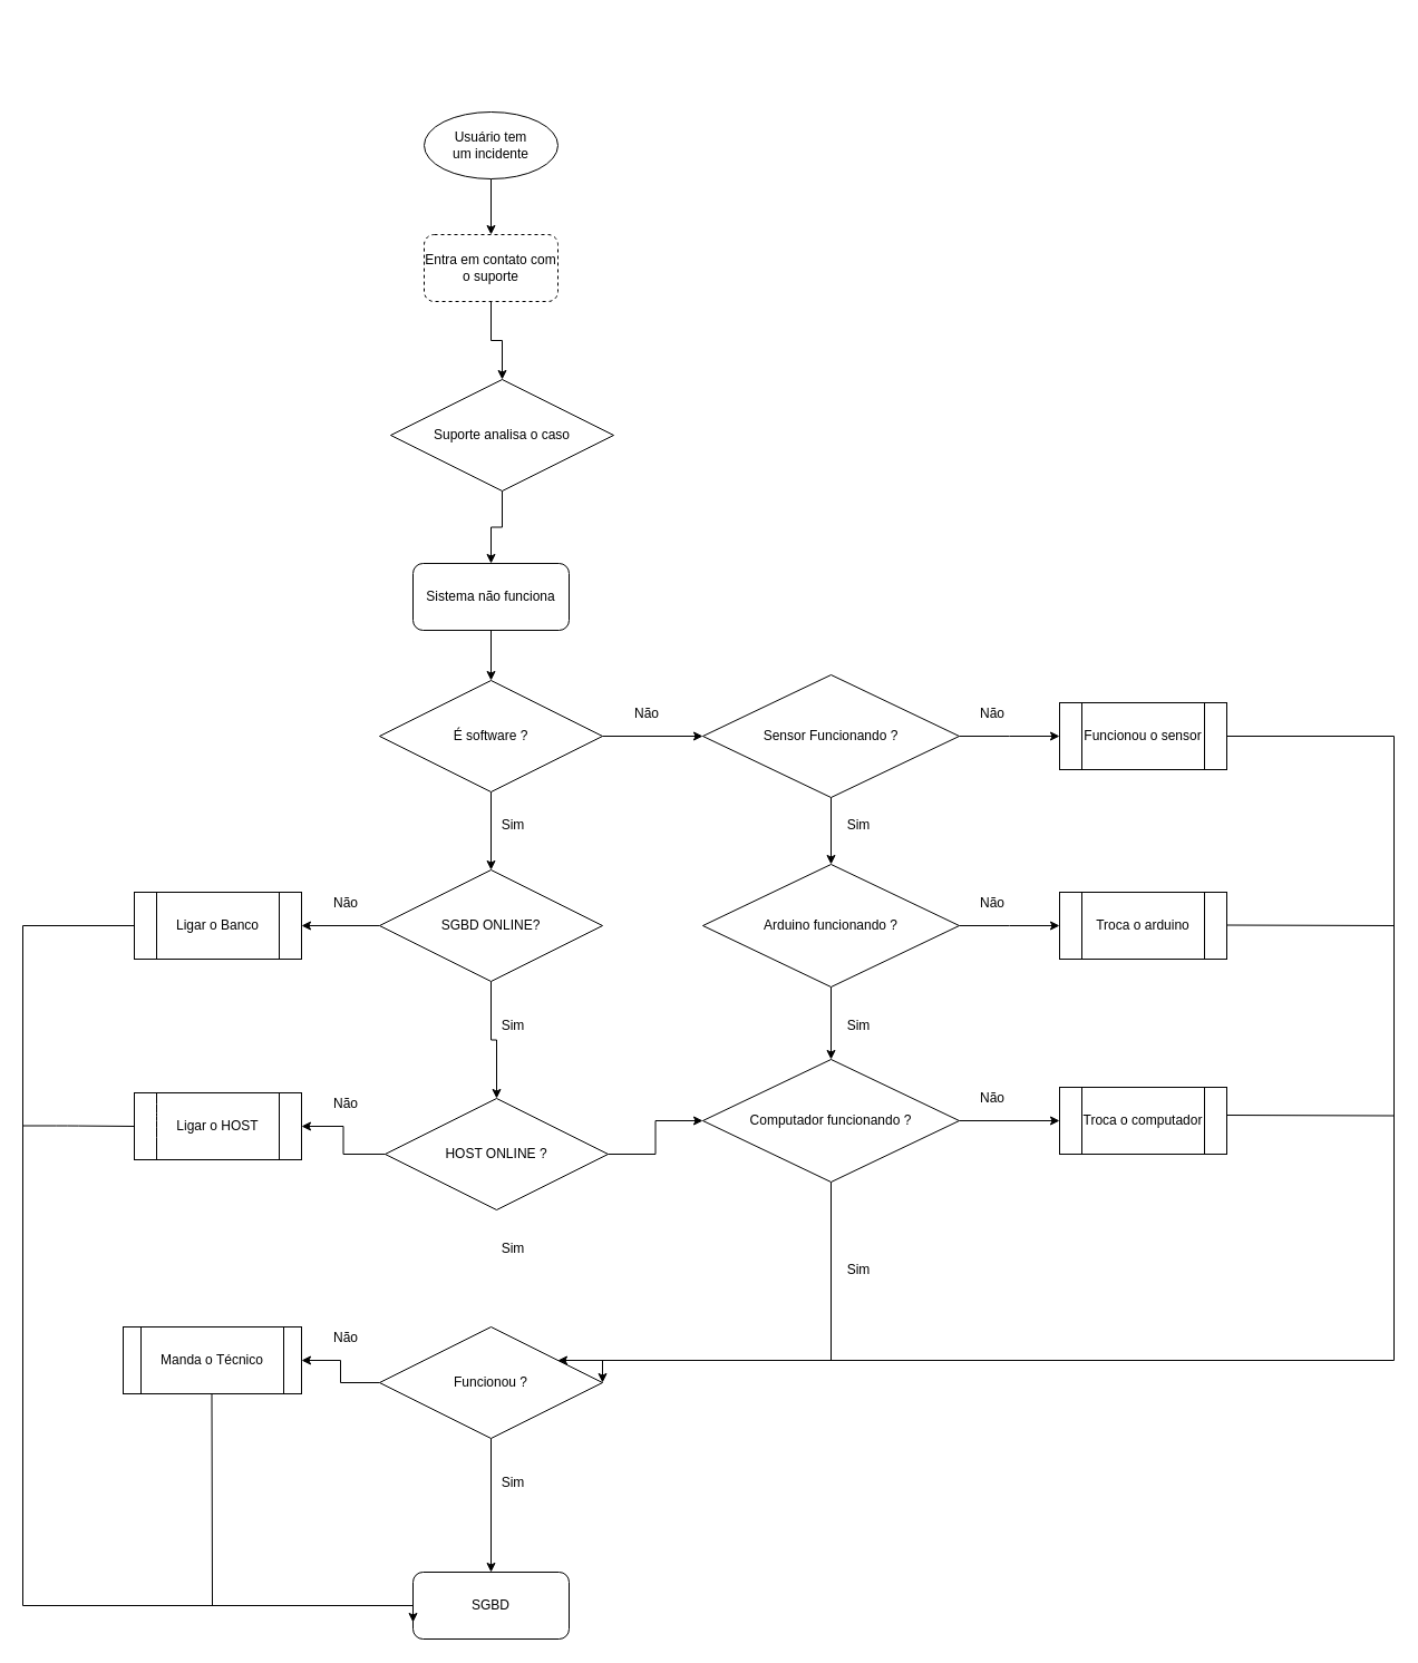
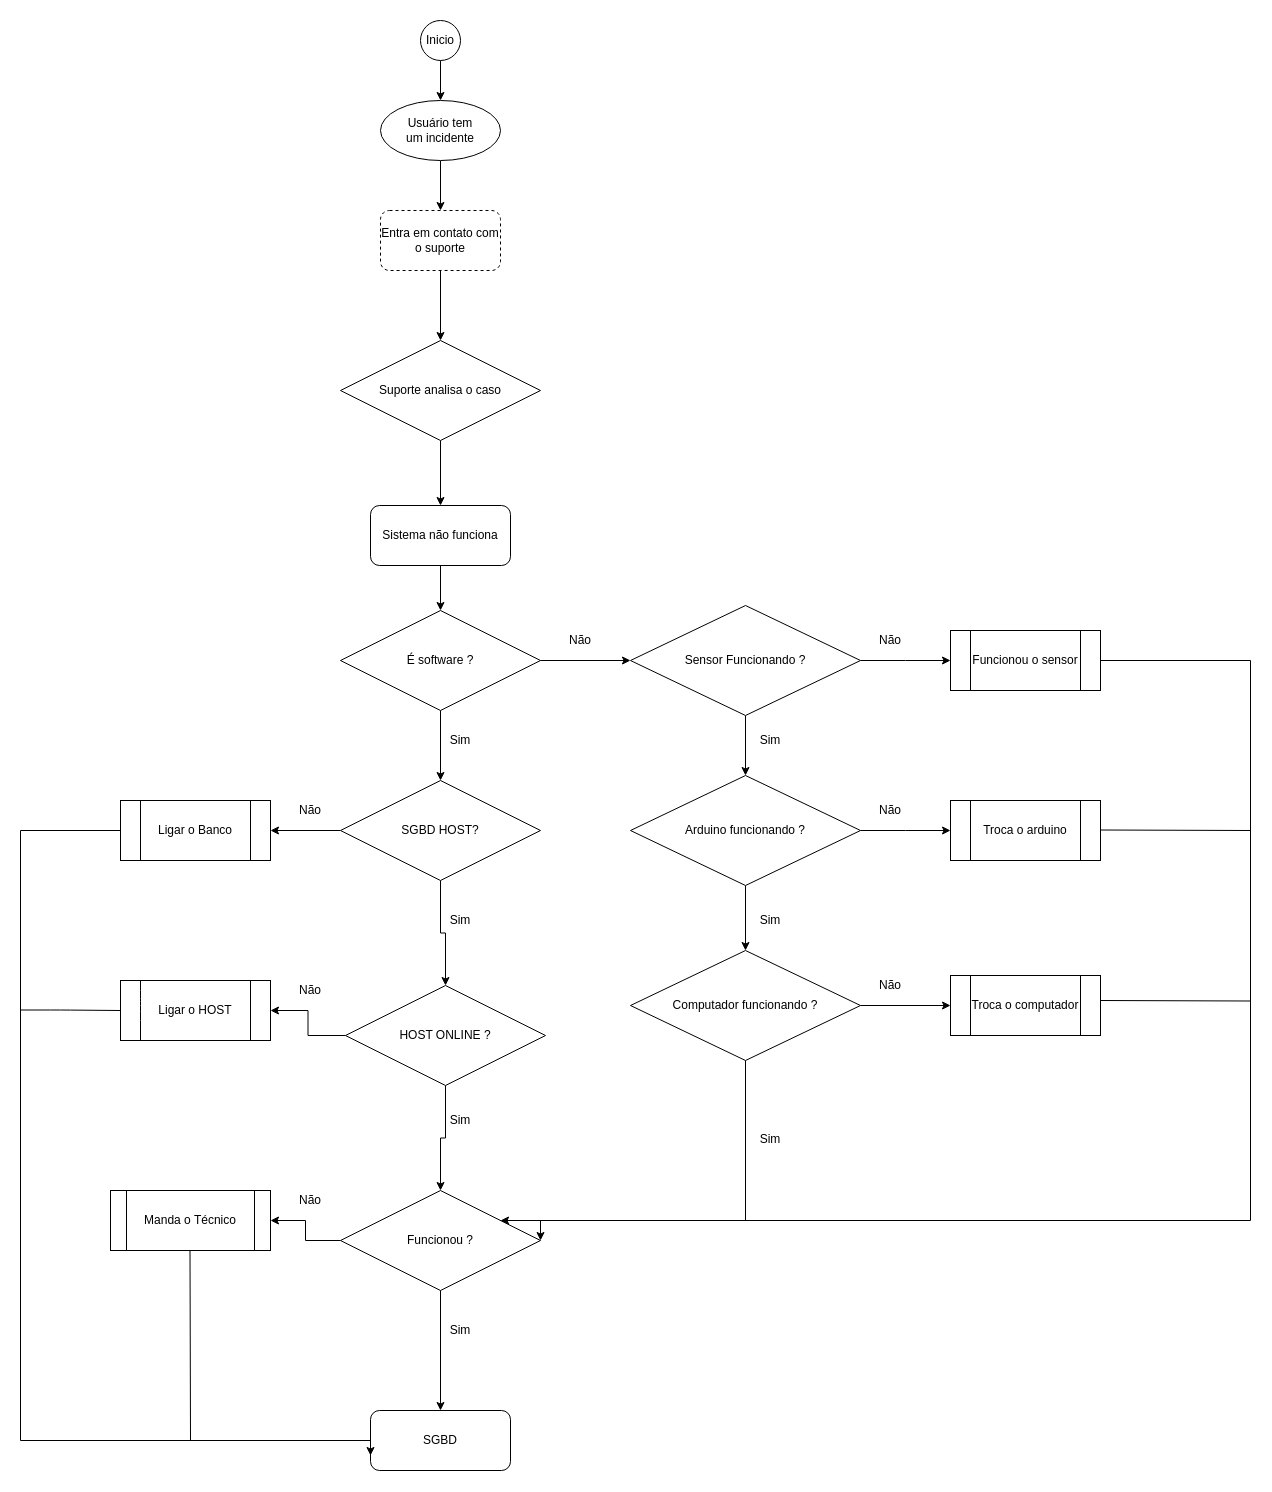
  <mxCell id="0" />
  <mxCell id="1" parent="0" />
+ <mxCell id="2" style="edgeStyle=orthogonalEdgeStyle;rounded=0;orthogonalLoop=1;jettySize=auto;html=1;entryX=0.5;entryY=0;entryDx=0;entryDy=0;" parent="1" source="3" target="5" edge="1"><mxGeometry relative="1" as="geometry" /></mxCell>
+ <mxCell id="3" value="Inicio" style="ellipse;whiteSpace=wrap;html=1;aspect=fixed;" parent="1" vertex="1"><mxGeometry x="420" y="20" width="40" height="40" as="geometry" /></mxCell>
  <mxCell id="4" style="edgeStyle=orthogonalEdgeStyle;rounded=0;orthogonalLoop=1;jettySize=auto;html=1;" parent="1" source="5" target="7" edge="1"><mxGeometry relative="1" as="geometry" /></mxCell>
  <mxCell id="5" value="Usuário tem um&amp;nbsp;incidente" style="ellipse;whiteSpace=wrap;html=1;" parent="1" vertex="1"><mxGeometry x="380" y="100" width="120" height="60" as="geometry" /></mxCell>
  <mxCell id="6" style="edgeStyle=orthogonalEdgeStyle;rounded=0;orthogonalLoop=1;jettySize=auto;html=1;" parent="1" source="7" target="9" edge="1"><mxGeometry relative="1" as="geometry" /></mxCell>
  <mxCell id="7" value="Entra em contato com o suporte" style="rounded=1;whiteSpace=wrap;html=1;dashed=1;" parent="1" vertex="1"><mxGeometry x="380" y="210" width="120" height="60" as="geometry" /></mxCell>
  <mxCell id="8" style="edgeStyle=orthogonalEdgeStyle;rounded=0;orthogonalLoop=1;jettySize=auto;html=1;" parent="1" source="9" target="11" edge="1"><mxGeometry relative="1" as="geometry" /></mxCell>
- <mxCell id="9" value="Suporte analisa o caso" style="rhombus;whiteSpace=wrap;html=1;" parent="1" vertex="1"><mxGeometry x="350" y="340" width="200" height="100" as="geometry" /></mxCell>
+ <mxCell id="9" value="Suporte analisa o caso" style="rhombus;whiteSpace=wrap;html=1;" parent="1" vertex="1"><mxGeometry x="340" y="340" width="200" height="100" as="geometry" /></mxCell>
  <mxCell id="10" style="edgeStyle=orthogonalEdgeStyle;rounded=0;orthogonalLoop=1;jettySize=auto;html=1;entryX=0.5;entryY=0;entryDx=0;entryDy=0;" parent="1" source="11" target="14" edge="1"><mxGeometry relative="1" as="geometry" /></mxCell>
  <mxCell id="11" value="Sistema não funciona" style="rounded=1;whiteSpace=wrap;html=1;" parent="1" vertex="1"><mxGeometry x="370" y="505" width="140" height="60" as="geometry" /></mxCell>
  <mxCell id="12" style="edgeStyle=orthogonalEdgeStyle;rounded=0;orthogonalLoop=1;jettySize=auto;html=1;entryX=0;entryY=0.5;entryDx=0;entryDy=0;" parent="1" source="14" target="20" edge="1"><mxGeometry relative="1" as="geometry" /></mxCell>
  <mxCell id="13" style="edgeStyle=orthogonalEdgeStyle;rounded=0;orthogonalLoop=1;jettySize=auto;html=1;" parent="1" source="14" target="17" edge="1"><mxGeometry relative="1" as="geometry" /></mxCell>
  <mxCell id="14" value="É software ?" style="rhombus;whiteSpace=wrap;html=1;" parent="1" vertex="1"><mxGeometry x="340" y="610" width="200" height="100" as="geometry" /></mxCell>
  <mxCell id="15" style="edgeStyle=orthogonalEdgeStyle;rounded=0;orthogonalLoop=1;jettySize=auto;html=1;entryX=1;entryY=0.5;entryDx=0;entryDy=0;" parent="1" source="17" edge="1"><mxGeometry relative="1" as="geometry"><mxPoint x="270" y="830" as="targetPoint" /></mxGeometry></mxCell>
  <mxCell id="16" style="edgeStyle=orthogonalEdgeStyle;rounded=0;orthogonalLoop=1;jettySize=auto;html=1;exitX=0.5;exitY=1;exitDx=0;exitDy=0;entryX=0.5;entryY=0;entryDx=0;entryDy=0;" parent="1" source="17" target="42" edge="1"><mxGeometry relative="1" as="geometry" /></mxCell>
- <mxCell id="17" value="SGBD ONLINE?" style="rhombus;whiteSpace=wrap;html=1;" parent="1" vertex="1"><mxGeometry x="340" y="780" width="200" height="100" as="geometry" /></mxCell>
+ <mxCell id="17" value="SGBD HOST?" style="rhombus;whiteSpace=wrap;html=1;" parent="1" vertex="1"><mxGeometry x="340" y="780" width="200" height="100" as="geometry" /></mxCell>
  <mxCell id="18" style="edgeStyle=orthogonalEdgeStyle;rounded=0;orthogonalLoop=1;jettySize=auto;html=1;" parent="1" source="20" target="25" edge="1"><mxGeometry relative="1" as="geometry" /></mxCell>
  <mxCell id="19" style="edgeStyle=orthogonalEdgeStyle;rounded=0;orthogonalLoop=1;jettySize=auto;html=1;entryX=0;entryY=0.5;entryDx=0;entryDy=0;" parent="1" source="20" edge="1"><mxGeometry relative="1" as="geometry"><mxPoint x="950" y="660" as="targetPoint" /></mxGeometry></mxCell>
  <mxCell id="20" value="Sensor Funcionando ?" style="rhombus;whiteSpace=wrap;html=1;" parent="1" vertex="1"><mxGeometry x="630" y="605" width="230" height="110" as="geometry" /></mxCell>
  <mxCell id="21" value="Não" style="text;html=1;strokeColor=none;fillColor=none;align=center;verticalAlign=middle;whiteSpace=wrap;rounded=0;" parent="1" vertex="1"><mxGeometry x="560" y="630" width="40" height="20" as="geometry" /></mxCell>
  <mxCell id="22" value="Sim" style="text;html=1;strokeColor=none;fillColor=none;align=center;verticalAlign=middle;whiteSpace=wrap;rounded=0;" parent="1" vertex="1"><mxGeometry x="750" y="730" width="40" height="20" as="geometry" /></mxCell>
  <mxCell id="23" style="edgeStyle=orthogonalEdgeStyle;rounded=0;orthogonalLoop=1;jettySize=auto;html=1;exitX=1;exitY=0.5;exitDx=0;exitDy=0;entryX=0;entryY=0.5;entryDx=0;entryDy=0;" parent="1" source="25" edge="1"><mxGeometry relative="1" as="geometry"><mxPoint x="950" y="830" as="targetPoint" /></mxGeometry></mxCell>
  <mxCell id="24" style="edgeStyle=orthogonalEdgeStyle;rounded=0;orthogonalLoop=1;jettySize=auto;html=1;" parent="1" source="25" target="51" edge="1"><mxGeometry relative="1" as="geometry" /></mxCell>
  <mxCell id="25" value="Arduino funcionando ?" style="rhombus;whiteSpace=wrap;html=1;" parent="1" vertex="1"><mxGeometry x="630" y="775" width="230" height="110" as="geometry" /></mxCell>
  <mxCell id="26" value="Não" style="text;html=1;strokeColor=none;fillColor=none;align=center;verticalAlign=middle;whiteSpace=wrap;rounded=0;" parent="1" vertex="1"><mxGeometry x="870" y="630" width="40" height="20" as="geometry" /></mxCell>
  <mxCell id="27" style="edgeStyle=orthogonalEdgeStyle;rounded=0;orthogonalLoop=1;jettySize=auto;html=1;" parent="1" source="28" target="35" edge="1"><mxGeometry relative="1" as="geometry"><mxPoint x="1220" y="660" as="targetPoint" /><Array as="points"><mxPoint x="1250" y="660" /><mxPoint x="1250" y="1220" /></Array></mxGeometry></mxCell>
  <mxCell id="28" value="Funcionou o sensor" style="rounded=0;whiteSpace=wrap;html=1;" parent="1" vertex="1"><mxGeometry x="950" y="630" width="150" height="60" as="geometry" /></mxCell>
  <mxCell id="29" value="" style="endArrow=none;html=1;" parent="1" edge="1"><mxGeometry width="50" height="50" relative="1" as="geometry"><mxPoint x="970" y="690" as="sourcePoint" /><mxPoint x="970" y="630" as="targetPoint" /></mxGeometry></mxCell>
  <mxCell id="30" value="" style="endArrow=none;html=1;" parent="1" edge="1"><mxGeometry width="50" height="50" relative="1" as="geometry"><mxPoint x="1080" y="690" as="sourcePoint" /><mxPoint x="1080" y="630" as="targetPoint" /></mxGeometry></mxCell>
  <mxCell id="31" value="Não" style="text;html=1;strokeColor=none;fillColor=none;align=center;verticalAlign=middle;whiteSpace=wrap;rounded=0;" parent="1" vertex="1"><mxGeometry x="870" y="800" width="40" height="20" as="geometry" /></mxCell>
  <mxCell id="32" value="Sim" style="text;html=1;strokeColor=none;fillColor=none;align=center;verticalAlign=middle;whiteSpace=wrap;rounded=0;" parent="1" vertex="1"><mxGeometry x="440" y="730" width="40" height="20" as="geometry" /></mxCell>
  <mxCell id="33" style="edgeStyle=orthogonalEdgeStyle;rounded=0;orthogonalLoop=1;jettySize=auto;html=1;" parent="1" source="35" target="36" edge="1"><mxGeometry relative="1" as="geometry" /></mxCell>
  <mxCell id="34" style="edgeStyle=orthogonalEdgeStyle;rounded=0;orthogonalLoop=1;jettySize=auto;html=1;entryX=1;entryY=0.5;entryDx=0;entryDy=0;" parent="1" source="35" target="67" edge="1"><mxGeometry relative="1" as="geometry" /></mxCell>
  <mxCell id="35" value="Funcionou ?" style="rhombus;whiteSpace=wrap;html=1;" parent="1" vertex="1"><mxGeometry x="340" y="1190" width="200" height="100" as="geometry" /></mxCell>
  <mxCell id="36" value="SGBD" style="rounded=1;whiteSpace=wrap;html=1;" parent="1" vertex="1"><mxGeometry x="370" y="1410" width="140" height="60" as="geometry" /></mxCell>
  <mxCell id="37" value="Troca o arduino" style="rounded=0;whiteSpace=wrap;html=1;" parent="1" vertex="1"><mxGeometry x="950" y="800" width="150" height="60" as="geometry" /></mxCell>
  <mxCell id="38" value="" style="endArrow=none;html=1;" parent="1" edge="1"><mxGeometry width="50" height="50" relative="1" as="geometry"><mxPoint x="970" y="860" as="sourcePoint" /><mxPoint x="970" y="800" as="targetPoint" /></mxGeometry></mxCell>
  <mxCell id="39" value="" style="endArrow=none;html=1;" parent="1" edge="1"><mxGeometry width="50" height="50" relative="1" as="geometry"><mxPoint x="1080" y="860" as="sourcePoint" /><mxPoint x="1080" y="800" as="targetPoint" /></mxGeometry></mxCell>
  <mxCell id="40" style="edgeStyle=orthogonalEdgeStyle;rounded=0;orthogonalLoop=1;jettySize=auto;html=1;entryX=1;entryY=0.5;entryDx=0;entryDy=0;" parent="1" source="42" target="57" edge="1"><mxGeometry relative="1" as="geometry" /></mxCell>
- <mxCell id="41" style="edgeStyle=orthogonalEdgeStyle;rounded=0;orthogonalLoop=1;jettySize=auto;html=1;" parent="1" source="42" target="51" edge="1"><mxGeometry relative="1" as="geometry" /></mxCell>
+ <mxCell id="41" style="edgeStyle=orthogonalEdgeStyle;rounded=0;orthogonalLoop=1;jettySize=auto;html=1;" parent="1" source="42" target="35" edge="1"><mxGeometry relative="1" as="geometry" /></mxCell>
  <mxCell id="42" value="HOST ONLINE ?" style="rhombus;whiteSpace=wrap;html=1;" parent="1" vertex="1"><mxGeometry x="345" y="985" width="200" height="100" as="geometry" /></mxCell>
  <mxCell id="43" value="Sim" style="text;html=1;strokeColor=none;fillColor=none;align=center;verticalAlign=middle;whiteSpace=wrap;rounded=0;" parent="1" vertex="1"><mxGeometry x="440" y="910" width="40" height="20" as="geometry" /></mxCell>
  <mxCell id="44" style="edgeStyle=orthogonalEdgeStyle;rounded=0;orthogonalLoop=1;jettySize=auto;html=1;entryX=0;entryY=0.75;entryDx=0;entryDy=0;" parent="1" source="45" target="36" edge="1"><mxGeometry relative="1" as="geometry"><Array as="points"><mxPoint x="20" y="830" /><mxPoint x="20" y="1440" /><mxPoint x="370" y="1440" /></Array></mxGeometry></mxCell>
  <mxCell id="45" value="Ligar o Banco" style="rounded=0;whiteSpace=wrap;html=1;" parent="1" vertex="1"><mxGeometry x="120" y="800" width="150" height="60" as="geometry" /></mxCell>
  <mxCell id="46" value="" style="endArrow=none;html=1;" parent="1" edge="1"><mxGeometry width="50" height="50" relative="1" as="geometry"><mxPoint x="140" y="860" as="sourcePoint" /><mxPoint x="140" y="800" as="targetPoint" /></mxGeometry></mxCell>
  <mxCell id="47" value="" style="endArrow=none;html=1;" parent="1" edge="1"><mxGeometry width="50" height="50" relative="1" as="geometry"><mxPoint x="250" y="860" as="sourcePoint" /><mxPoint x="250" y="800" as="targetPoint" /></mxGeometry></mxCell>
  <mxCell id="48" value="Não" style="text;html=1;strokeColor=none;fillColor=none;align=center;verticalAlign=middle;whiteSpace=wrap;rounded=0;" parent="1" vertex="1"><mxGeometry x="290" y="800" width="40" height="20" as="geometry" /></mxCell>
  <mxCell id="49" style="edgeStyle=orthogonalEdgeStyle;rounded=0;orthogonalLoop=1;jettySize=auto;html=1;exitX=1;exitY=0.5;exitDx=0;exitDy=0;entryX=0;entryY=0.5;entryDx=0;entryDy=0;" parent="1" source="51" target="52" edge="1"><mxGeometry relative="1" as="geometry" /></mxCell>
  <mxCell id="50" style="edgeStyle=orthogonalEdgeStyle;rounded=0;orthogonalLoop=1;jettySize=auto;html=1;entryX=1;entryY=0.5;entryDx=0;entryDy=0;" parent="1" source="51" target="35" edge="1"><mxGeometry relative="1" as="geometry"><Array as="points"><mxPoint x="745" y="1220" /></Array></mxGeometry></mxCell>
  <mxCell id="51" value="Computador funcionando ?" style="rhombus;whiteSpace=wrap;html=1;" parent="1" vertex="1"><mxGeometry x="630" y="950" width="230" height="110" as="geometry" /></mxCell>
  <mxCell id="52" value="Troca o computador" style="rounded=0;whiteSpace=wrap;html=1;" parent="1" vertex="1"><mxGeometry x="950" y="975" width="150" height="60" as="geometry" /></mxCell>
  <mxCell id="53" value="" style="endArrow=none;html=1;" parent="1" edge="1"><mxGeometry width="50" height="50" relative="1" as="geometry"><mxPoint x="970" y="1035" as="sourcePoint" /><mxPoint x="970" y="975" as="targetPoint" /></mxGeometry></mxCell>
  <mxCell id="54" value="" style="endArrow=none;html=1;" parent="1" edge="1"><mxGeometry width="50" height="50" relative="1" as="geometry"><mxPoint x="1080" y="1035" as="sourcePoint" /><mxPoint x="1080" y="975" as="targetPoint" /></mxGeometry></mxCell>
  <mxCell id="55" value="Não" style="text;html=1;strokeColor=none;fillColor=none;align=center;verticalAlign=middle;whiteSpace=wrap;rounded=0;" parent="1" vertex="1"><mxGeometry x="870" y="975" width="40" height="20" as="geometry" /></mxCell>
  <mxCell id="56" value="Sim" style="text;html=1;strokeColor=none;fillColor=none;align=center;verticalAlign=middle;whiteSpace=wrap;rounded=0;" parent="1" vertex="1"><mxGeometry x="750" y="910" width="40" height="20" as="geometry" /></mxCell>
  <mxCell id="57" value="Ligar o HOST" style="rounded=0;whiteSpace=wrap;html=1;" parent="1" vertex="1"><mxGeometry x="120" y="980" width="150" height="60" as="geometry" /></mxCell>
  <mxCell id="58" value="" style="endArrow=none;html=1;" parent="1" edge="1"><mxGeometry width="50" height="50" relative="1" as="geometry"><mxPoint x="140" y="1040" as="sourcePoint" /><mxPoint x="140" y="980" as="targetPoint" /><Array as="points"><mxPoint x="140" y="1010" /><mxPoint x="140" y="1000" /></Array></mxGeometry></mxCell>
  <mxCell id="59" value="" style="endArrow=none;html=1;" parent="1" edge="1"><mxGeometry width="50" height="50" relative="1" as="geometry"><mxPoint x="250" y="1040" as="sourcePoint" /><mxPoint x="250" y="980" as="targetPoint" /></mxGeometry></mxCell>
  <mxCell id="60" value="Não" style="text;html=1;strokeColor=none;fillColor=none;align=center;verticalAlign=middle;whiteSpace=wrap;rounded=0;" parent="1" vertex="1"><mxGeometry x="290" y="980" width="40" height="20" as="geometry" /></mxCell>
  <mxCell id="61" value="Sim" style="text;html=1;strokeColor=none;fillColor=none;align=center;verticalAlign=middle;whiteSpace=wrap;rounded=0;" parent="1" vertex="1"><mxGeometry x="440" y="1110" width="40" height="20" as="geometry" /></mxCell>
  <mxCell id="62" value="" style="endArrow=none;html=1;entryX=0;entryY=0.5;entryDx=0;entryDy=0;" parent="1" target="57" edge="1"><mxGeometry width="50" height="50" relative="1" as="geometry"><mxPoint x="20" y="1009.5" as="sourcePoint" /><mxPoint x="90" y="1009.5" as="targetPoint" /><Array as="points"><mxPoint x="60" y="1009.5" /></Array></mxGeometry></mxCell>
  <mxCell id="63" value="Sim" style="text;html=1;strokeColor=none;fillColor=none;align=center;verticalAlign=middle;whiteSpace=wrap;rounded=0;" parent="1" vertex="1"><mxGeometry x="750" y="1129" width="40" height="20" as="geometry" /></mxCell>
  <mxCell id="64" value="" style="endArrow=none;html=1;" parent="1" edge="1"><mxGeometry width="50" height="50" relative="1" as="geometry"><mxPoint x="1100" y="829.5" as="sourcePoint" /><mxPoint x="1250" y="830" as="targetPoint" /></mxGeometry></mxCell>
  <mxCell id="65" value="" style="endArrow=none;html=1;" parent="1" edge="1"><mxGeometry width="50" height="50" relative="1" as="geometry"><mxPoint x="1100" y="1000" as="sourcePoint" /><mxPoint x="1250" y="1000.5" as="targetPoint" /></mxGeometry></mxCell>
  <mxCell id="66" value="Sim" style="text;html=1;strokeColor=none;fillColor=none;align=center;verticalAlign=middle;whiteSpace=wrap;rounded=0;" parent="1" vertex="1"><mxGeometry x="440" y="1320" width="40" height="20" as="geometry" /></mxCell>
  <mxCell id="67" value="Manda o Técnico" style="shape=process;whiteSpace=wrap;html=1;backgroundOutline=1;" parent="1" vertex="1"><mxGeometry x="110" y="1190" width="160" height="60" as="geometry" /></mxCell>
  <mxCell id="68" value="Não" style="text;html=1;strokeColor=none;fillColor=none;align=center;verticalAlign=middle;whiteSpace=wrap;rounded=0;" parent="1" vertex="1"><mxGeometry x="290" y="1190" width="40" height="20" as="geometry" /></mxCell>
  <mxCell id="69" value="" style="endArrow=none;html=1;" parent="1" edge="1"><mxGeometry width="50" height="50" relative="1" as="geometry"><mxPoint x="190" y="1440" as="sourcePoint" /><mxPoint x="189.5" y="1250" as="targetPoint" /></mxGeometry></mxCell>
